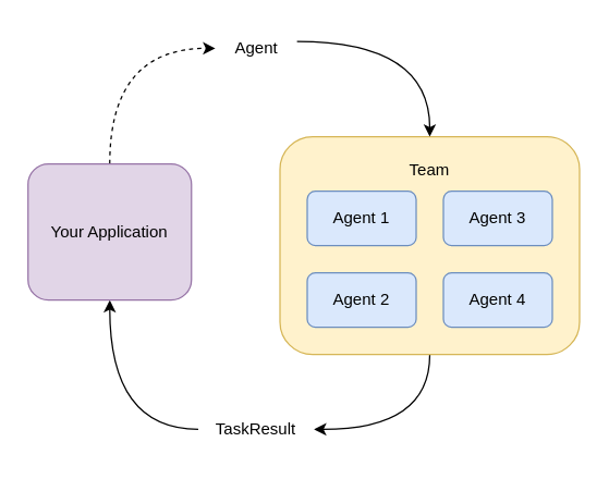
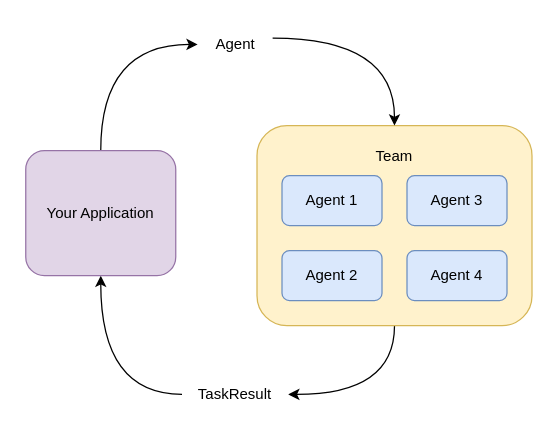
  <mxCell id="0" />
  <mxCell id="1" parent="0" />
  <mxCell id="2" style="edgeStyle=orthogonalEdgeStyle;rounded=0;orthogonalLoop=1;jettySize=auto;html=1;exitX=0.5;exitY=1;exitDx=0;exitDy=0;entryX=1;entryY=0.5;entryDx=0;entryDy=0;curved=1;" edge="1" parent="1" source="3" target="11"><mxGeometry relative="1" as="geometry" /></mxCell>
  <mxCell id="3" value="" style="rounded=1;whiteSpace=wrap;html=1;fillColor=#fff2cc;strokeColor=#d6b656;" vertex="1" parent="1"><mxGeometry x="205" y="100" width="220" height="160" as="geometry" /></mxCell>
  <mxCell id="4" value="Agent 1" style="rounded=1;whiteSpace=wrap;html=1;fillColor=#dae8fc;strokeColor=#6c8ebf;" vertex="1" parent="1"><mxGeometry x="225" y="140" width="80" height="40" as="geometry" /></mxCell>
  <mxCell id="5" value="Agent 2" style="rounded=1;whiteSpace=wrap;html=1;fillColor=#dae8fc;strokeColor=#6c8ebf;" vertex="1" parent="1"><mxGeometry x="225" y="200" width="80" height="40" as="geometry" /></mxCell>
  <mxCell id="6" value="Agent 3" style="rounded=1;whiteSpace=wrap;html=1;fillColor=#dae8fc;strokeColor=#6c8ebf;" vertex="1" parent="1"><mxGeometry x="325" y="140" width="80" height="40" as="geometry" /></mxCell>
  <mxCell id="7" value="Team" style="text;html=1;align=center;verticalAlign=middle;whiteSpace=wrap;rounded=0;" vertex="1" parent="1"><mxGeometry x="285" y="110" width="60" height="30" as="geometry" /></mxCell>
  <mxCell id="8" style="edgeStyle=orthogonalEdgeStyle;rounded=0;orthogonalLoop=1;jettySize=auto;html=1;entryX=0.5;entryY=0;entryDx=0;entryDy=0;curved=1;" edge="1" parent="1" source="9" target="3"><mxGeometry relative="1" as="geometry"><Array as="points"><mxPoint x="170" y="30" /><mxPoint x="340" y="30" /></Array></mxGeometry></mxCell>
  <mxCell id="9" value="Agent" style="text;html=1;align=center;verticalAlign=middle;whiteSpace=wrap;rounded=0;" vertex="1" parent="1"><mxGeometry x="157.5" y="20" width="60" height="30" as="geometry" /></mxCell>
  <mxCell id="10" style="edgeStyle=orthogonalEdgeStyle;rounded=0;orthogonalLoop=1;jettySize=auto;html=1;curved=1;" edge="1" parent="1" source="11" target="13"><mxGeometry relative="1" as="geometry" /></mxCell>
  <mxCell id="11" value="TaskResult" style="text;html=1;align=center;verticalAlign=middle;whiteSpace=wrap;rounded=0;" vertex="1" parent="1"><mxGeometry x="145" y="300" width="85" height="30" as="geometry" /></mxCell>
- <mxCell id="12" style="edgeStyle=orthogonalEdgeStyle;rounded=0;orthogonalLoop=1;jettySize=auto;html=1;entryX=0;entryY=0.5;entryDx=0;entryDy=0;exitX=0.5;exitY=0;exitDx=0;exitDy=0;curved=1;dashed=1;" edge="1" parent="1" source="13" target="9"><mxGeometry relative="1" as="geometry" /></mxCell>
+ <mxCell id="12" style="edgeStyle=orthogonalEdgeStyle;rounded=0;orthogonalLoop=1;jettySize=auto;html=1;entryX=0;entryY=0.5;entryDx=0;entryDy=0;exitX=0.5;exitY=0;exitDx=0;exitDy=0;curved=1;" edge="1" parent="1" source="13" target="9"><mxGeometry relative="1" as="geometry" /></mxCell>
  <mxCell id="13" value="Your Application" style="rounded=1;whiteSpace=wrap;html=1;fillColor=#e1d5e7;strokeColor=#9673a6;" vertex="1" parent="1"><mxGeometry x="20" y="120" width="120" height="100" as="geometry" /></mxCell>
  <mxCell id="14" value="Agent 4" style="rounded=1;whiteSpace=wrap;html=1;fillColor=#dae8fc;strokeColor=#6c8ebf;" vertex="1" parent="1"><mxGeometry x="325" y="200" width="80" height="40" as="geometry" /></mxCell>
